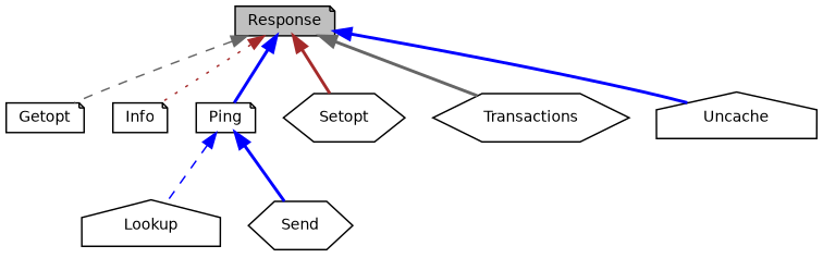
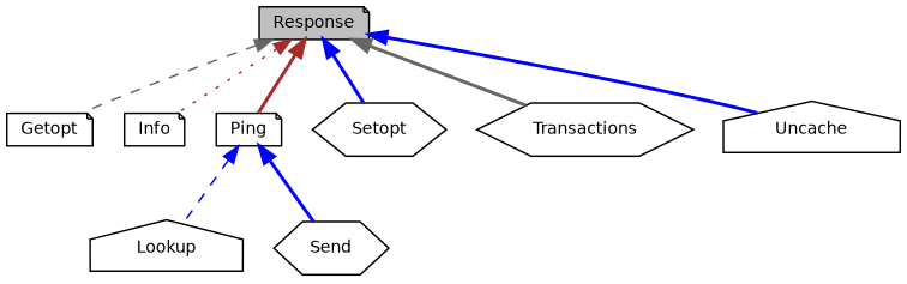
  digraph {
    node [color=black fillcolor=white fontname=Helvetica fontsize=10 shape=note style=filled]
    edge [color=brown dir=back fontname=Helvetica fontsize=10 labelfontname=Helvetica labelfontsize=10 style=bold]
    n1 [fillcolor=grey75 fontcolor=black height=0.2 label=Response width=0.4]
    n2 [height=0.2 label=Getopt width=0.4]
    n3 [height=0.2 label=Info width=0.4]
    n4 [height=0.2 label=Ping width=0.4]
    n5 [height=0.2 label=Setopt shape=hexagon width=0.4]
    n6 [height=0.2 label=Transactions shape=hexagon width=0.4]
    n7 [height=0.2 label=Uncache shape=house width=0.4]
    n8 [height=0.2 label=Lookup shape=house width=0.4]
    n9 [height=0.2 label=Send shape=hexagon width=0.4]
    n1 -> n2 [color=gray40 style=dashed]
    n1 -> n3 [style=dotted]
-   n1 -> n4 [color=blue]
-   n1 -> n5
+   n1 -> n4
+   n1 -> n5 [color=blue]
    n1 -> n6 [color=gray40]
    n1 -> n7 [color=blue]
    n4 -> n8 [color=blue style=dashed]
    n4 -> n9 [color=blue]
  }
